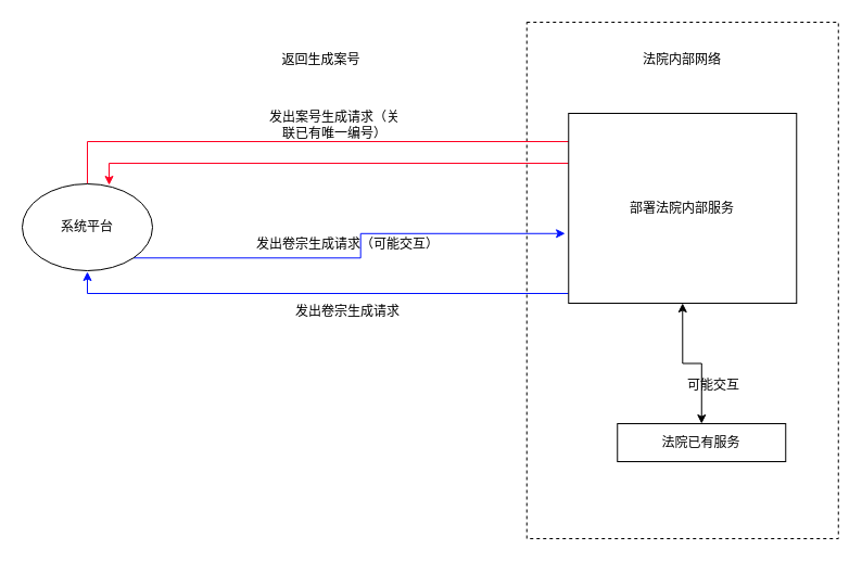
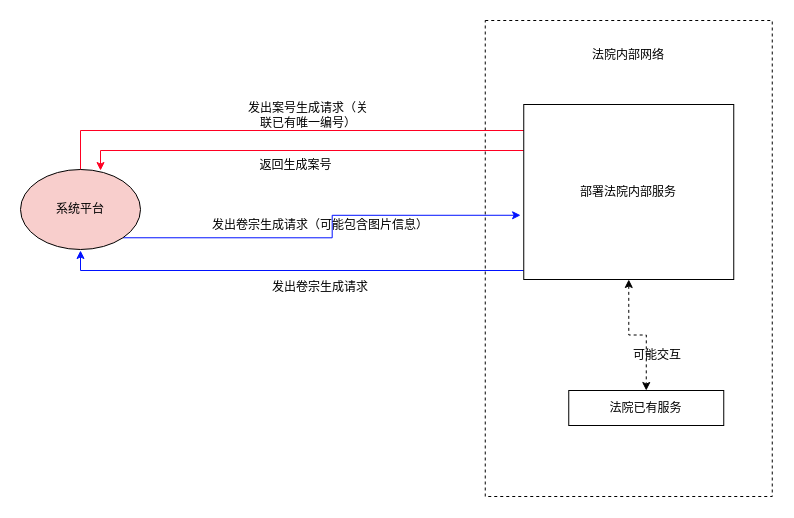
  <mxCell id="0" />
  <mxCell id="1" parent="0" />
  <mxCell id="2" value="" style="rounded=0;whiteSpace=wrap;html=1;dashed=1;" vertex="1" parent="1"><mxGeometry x="484.75" width="287" height="476" as="geometry" y="20" /></mxCell>
- <mxCell id="3" style="edgeStyle=orthogonalEdgeStyle;rounded=0;orthogonalLoop=1;jettySize=auto;html=1;exitX=0.5;exitY=1;exitDx=0;exitDy=0;entryX=0.5;entryY=0;entryDx=0;entryDy=0;startArrow=classic;startFill=1;dashed=0;" edge="1" parent="1" source="16" target="4"><mxGeometry relative="1" as="geometry" /></mxCell>
+ <mxCell id="3" style="edgeStyle=orthogonalEdgeStyle;rounded=0;orthogonalLoop=1;jettySize=auto;html=1;exitX=0.5;exitY=1;exitDx=0;exitDy=0;entryX=0.5;entryY=0;entryDx=0;entryDy=0;startArrow=classic;startFill=1;dashed=1;" edge="1" parent="1" source="16" target="4"><mxGeometry relative="1" as="geometry" /></mxCell>
  <mxCell id="4" value="法院已有服务" style="rounded=0;whiteSpace=wrap;html=1;" vertex="1" parent="1"><mxGeometry x="568.25" y="390" width="155" height="35" as="geometry" /></mxCell>
  <mxCell id="5" value="法院内部网络" style="text;html=1;strokeColor=none;fillColor=none;align=center;verticalAlign=middle;whiteSpace=wrap;rounded=0;" vertex="1" parent="1"><mxGeometry x="575.25" y="40" width="106" height="30" as="geometry" /></mxCell>
  <mxCell id="6" style="edgeStyle=orthogonalEdgeStyle;rounded=0;orthogonalLoop=1;jettySize=auto;html=1;exitX=0.5;exitY=0;exitDx=0;exitDy=0;entryX=0.008;entryY=0.15;entryDx=0;entryDy=0;entryPerimeter=0;startArrow=none;startFill=0;strokeColor=#FF0022;" edge="1" parent="1" source="8" target="16"><mxGeometry relative="1" as="geometry"><Array as="points"><mxPoint x="80" y="130" /><mxPoint x="542" y="130" /></Array></mxGeometry></mxCell>
  <mxCell id="7" style="edgeStyle=orthogonalEdgeStyle;rounded=0;orthogonalLoop=1;jettySize=auto;html=1;exitX=1;exitY=1;exitDx=0;exitDy=0;entryX=-0.015;entryY=0.633;entryDx=0;entryDy=0;entryPerimeter=0;startArrow=none;startFill=0;strokeColor=#0011FF;" edge="1" parent="1" source="8" target="16"><mxGeometry relative="1" as="geometry" /></mxCell>
- <mxCell id="8" value="系统平台" style="ellipse;whiteSpace=wrap;html=1;" vertex="1" parent="1"><mxGeometry y="169" width="120" height="80" as="geometry" x="20" /></mxCell>
+ <mxCell id="8" value="系统平台" style="ellipse;whiteSpace=wrap;html=1;fillColor=#f8cecc;" vertex="1" parent="1"><mxGeometry y="169" width="120" height="80" as="geometry" x="20" /></mxCell>
  <mxCell id="9" value="发出案号生成请求（关联已有唯一编号）" style="text;html=1;strokeColor=none;fillColor=none;align=center;verticalAlign=middle;whiteSpace=wrap;rounded=0;" vertex="1" parent="1"><mxGeometry x="242.5" y="100" width="130" height="30" as="geometry" /></mxCell>
- <mxCell id="10" value="返回生成案号" style="text;html=1;strokeColor=none;fillColor=none;align=center;verticalAlign=middle;whiteSpace=wrap;rounded=0;" vertex="1" parent="1"><mxGeometry x="242.5" y="40" width="105" height="30" as="geometry" /></mxCell>
- <mxCell id="11" value="发出卷宗生成请求（可能交互）" style="text;html=1;strokeColor=none;fillColor=none;align=center;verticalAlign=middle;whiteSpace=wrap;rounded=0;" vertex="1" parent="1"><mxGeometry x="210" y="210" width="220" height="30" as="geometry" /></mxCell>
+ <mxCell id="10" value="返回生成案号" style="text;html=1;strokeColor=none;fillColor=none;align=center;verticalAlign=middle;whiteSpace=wrap;rounded=0;" vertex="1" parent="1"><mxGeometry x="242.5" y="150" width="105" height="30" as="geometry" /></mxCell>
+ <mxCell id="11" value="发出卷宗生成请求（可能包含图片信息）" style="text;html=1;strokeColor=none;fillColor=none;align=center;verticalAlign=middle;whiteSpace=wrap;rounded=0;" vertex="1" parent="1"><mxGeometry x="210" y="210" width="220" height="30" as="geometry" /></mxCell>
  <mxCell id="12" value="发出卷宗生成请求" style="text;html=1;strokeColor=none;fillColor=none;align=center;verticalAlign=middle;whiteSpace=wrap;rounded=0;" vertex="1" parent="1"><mxGeometry x="210" y="272" width="220" height="30" as="geometry" /></mxCell>
  <mxCell id="13" value="可能交互" style="text;html=1;strokeColor=none;fillColor=none;align=center;verticalAlign=middle;whiteSpace=wrap;rounded=0;" vertex="1" parent="1"><mxGeometry x="607" y="340" width="100" height="30" as="geometry" /></mxCell>
  <mxCell id="14" style="edgeStyle=orthogonalEdgeStyle;rounded=0;orthogonalLoop=1;jettySize=auto;html=1;entryX=0.667;entryY=0.013;entryDx=0;entryDy=0;entryPerimeter=0;startArrow=none;startFill=0;strokeColor=#FF0022;" edge="1" parent="1" source="16" target="8"><mxGeometry relative="1" as="geometry"><Array as="points"><mxPoint x="100" y="150" /></Array></mxGeometry></mxCell>
  <mxCell id="15" style="edgeStyle=orthogonalEdgeStyle;rounded=0;orthogonalLoop=1;jettySize=auto;html=1;startArrow=none;startFill=0;strokeColor=#0011FF;" edge="1" parent="1" source="16"><mxGeometry relative="1" as="geometry"><mxPoint x="80" y="250" as="targetPoint" /><mxPoint x="490" y="262" as="sourcePoint" /><Array as="points"><mxPoint x="80" y="270" /></Array></mxGeometry></mxCell>
  <mxCell id="16" value="部署法院内部服务" style="whiteSpace=wrap;html=1;aspect=fixed;" vertex="1" parent="1"><mxGeometry x="523.25" y="104" width="210" height="175" as="geometry" /></mxCell>
